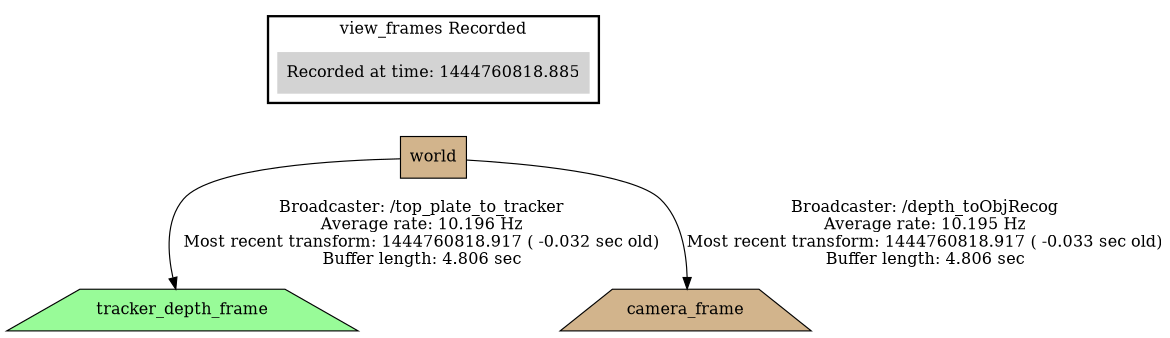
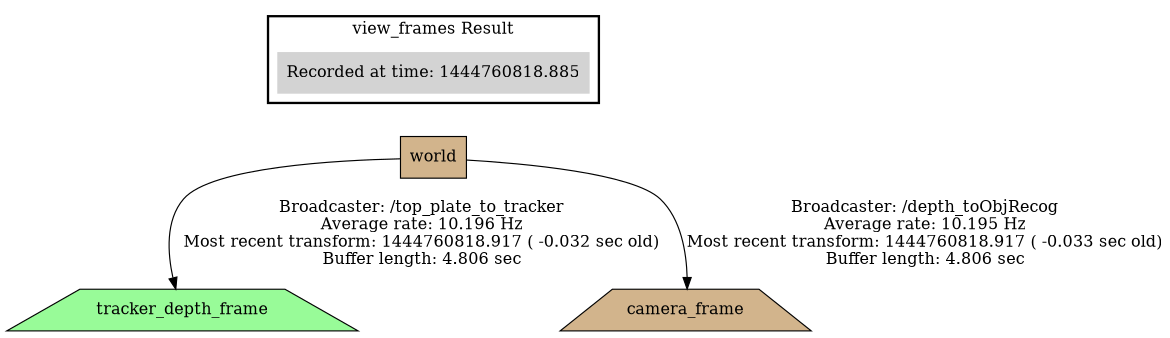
  digraph {
    node [fillcolor=tan shape=trapezium style=filled]
    "Recorded at time: 1444760818.885" [fillcolor=lightgrey shape=plaintext]
    world [shape=box]
    tracker_depth_frame [fillcolor=palegreen]
    camera_frame
    subgraph cluster_1 {
      color=black
-     label="view_frames Recorded"
+     label="view_frames Result"
      style=bold
      "Recorded at time: 1444760818.885"
    }
    "Recorded at time: 1444760818.885" -> world [style=invis]
    world -> tracker_depth_frame [label="Broadcaster: /top_plate_to_tracker\nAverage rate: 10.196 Hz\nMost recent transform: 1444760818.917 ( -0.032 sec old)\nBuffer length: 4.806 sec\n"]
    world -> camera_frame [label="Broadcaster: /depth_toObjRecog\nAverage rate: 10.195 Hz\nMost recent transform: 1444760818.917 ( -0.033 sec old)\nBuffer length: 4.806 sec\n"]
  }
